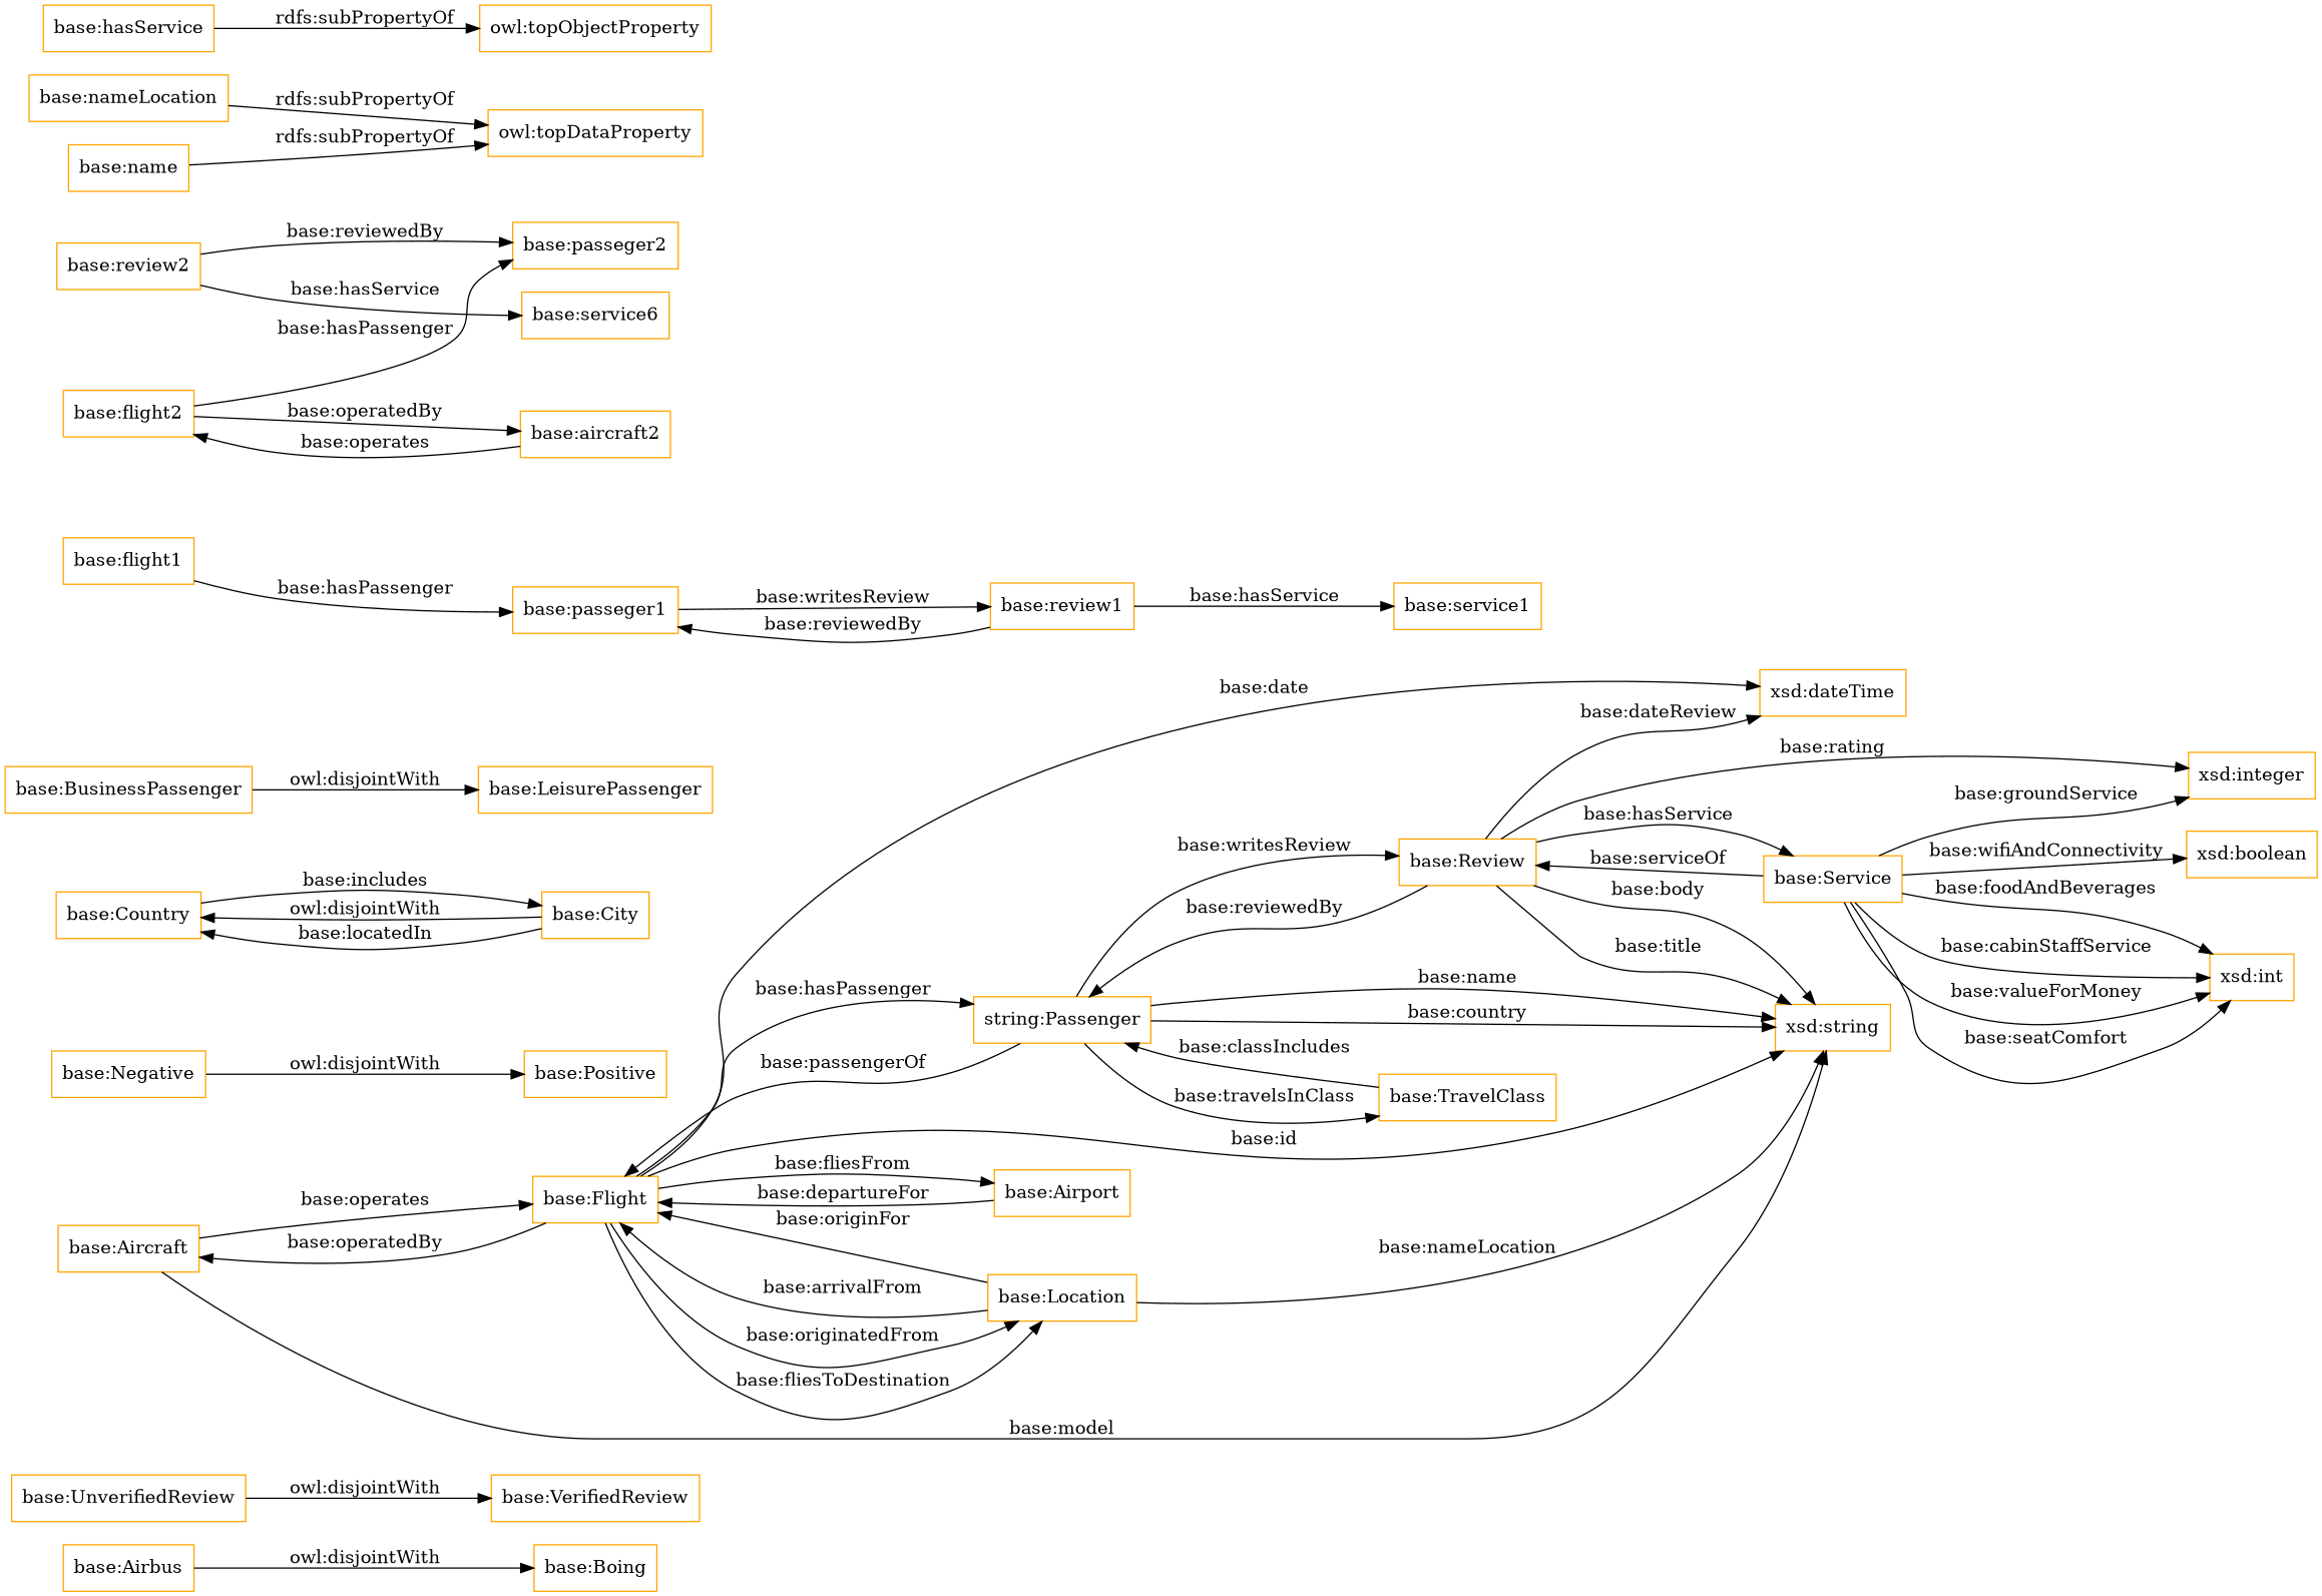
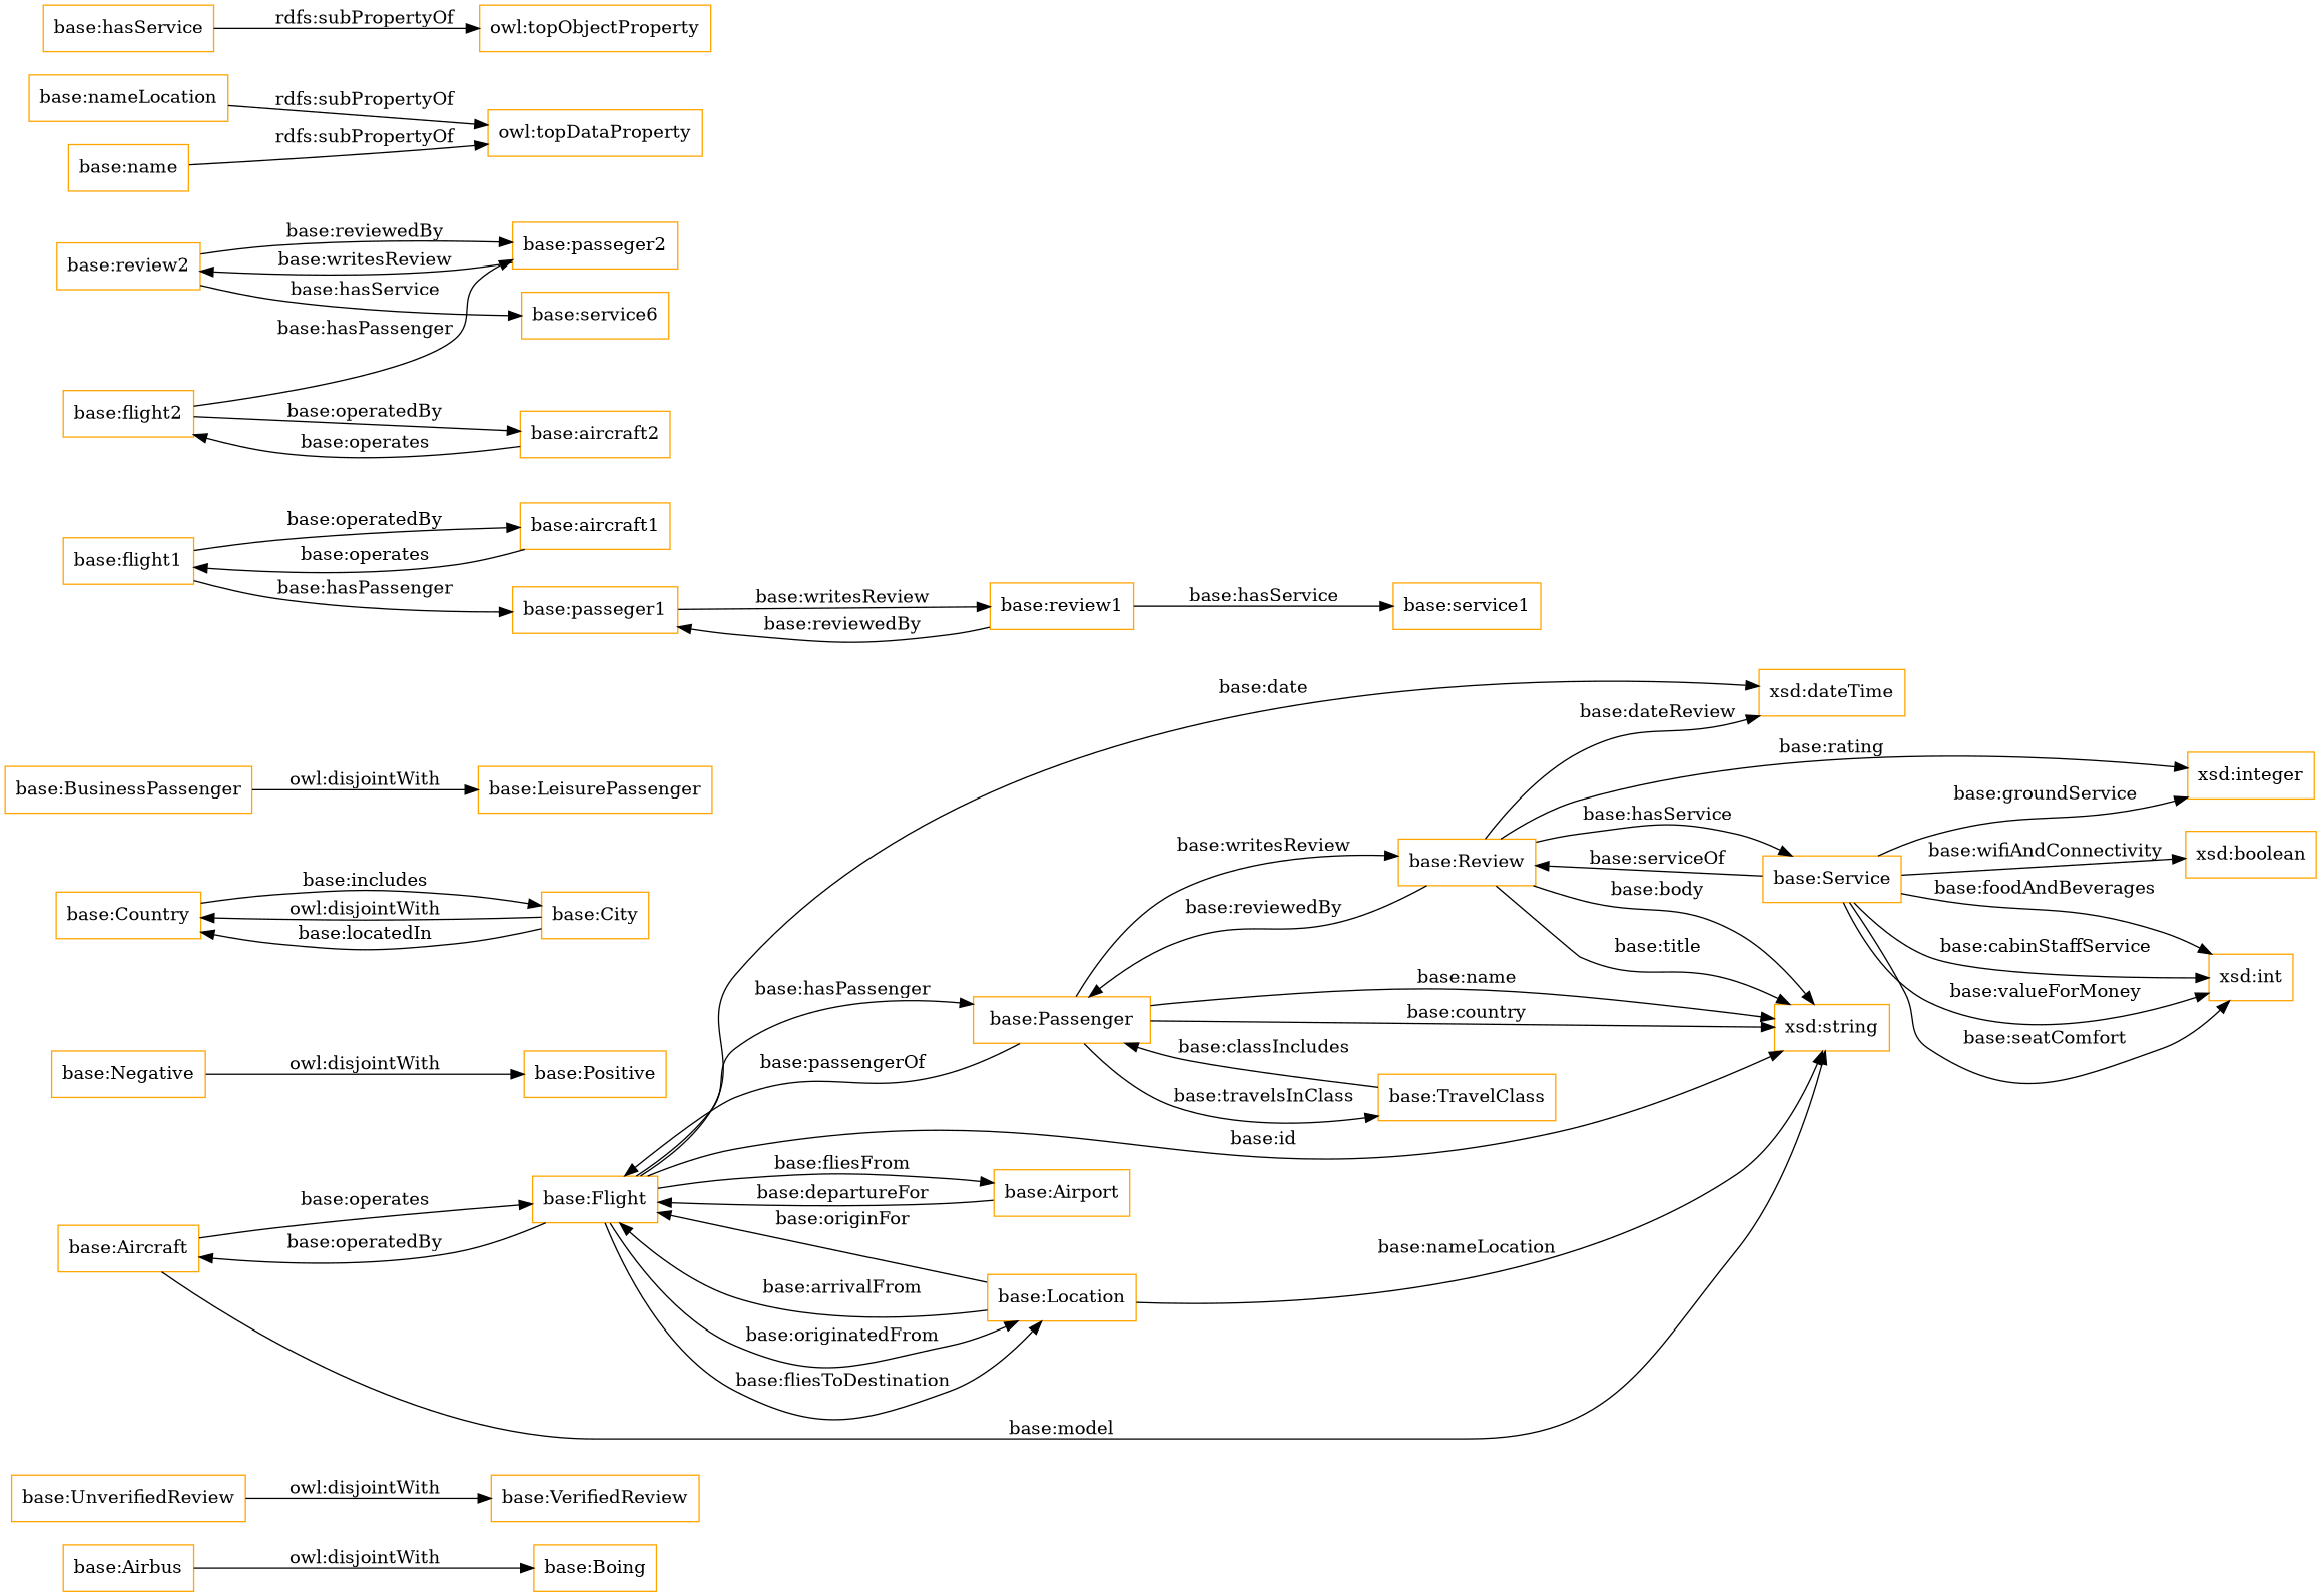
  digraph {
    rankdir=LR
    node [color=orange shape=rectangle]
    "base:Airbus"
    "base:Boing"
    "base:UnverifiedReview"
    "base:VerifiedReview"
    "base:Aircraft"
    "base:Flight"
    "xsd:string"
-   "base:Passenger" [label="string:Passenger"]
+   "base:Passenger"
    "xsd:dateTime"
    "base:Location"
    "base:Airport"
    "base:Negative"
    "base:Positive"
    "base:Review"
    "base:TravelClass"
    "base:Service"
    "xsd:integer"
    "xsd:boolean"
    "xsd:int"
    "base:Country"
    "base:City"
    "base:BusinessPassenger"
    "base:LeisurePassenger"
    "base:flight1"
+   "base:aircraft1"
    "base:passeger1"
    "base:review1"
    "base:service1"
    "base:review2"
    "base:passeger2"
    n31 [label="base:service6"]
    "base:nameLocation"
    "owl:topDataProperty"
    "base:name"
    "base:flight2"
    "base:aircraft2"
    "base:hasService"
    "owl:topObjectProperty"
    "base:Airbus" -> "base:Boing" [label="owl:disjointWith"]
    "base:UnverifiedReview" -> "base:VerifiedReview" [label="owl:disjointWith"]
    "base:Aircraft" -> "base:Flight" [label="base:operates"]
    "base:Aircraft" -> "xsd:string" [label="base:model"]
    "base:Flight" -> "base:Aircraft" [label="base:operatedBy"]
    "base:Flight" -> "xsd:string" [label="base:id"]
    "base:Flight" -> "base:Passenger" [label="base:hasPassenger"]
    "base:Flight" -> "xsd:dateTime" [label="base:date"]
    "base:Flight" -> "base:Location" [label="base:originatedFrom"]
    "base:Flight" -> "base:Location" [label="base:fliesToDestination"]
    "base:Flight" -> "base:Airport" [label="base:fliesFrom"]
    "base:Passenger" -> "base:Flight" [label="base:passengerOf"]
    "base:Passenger" -> "xsd:string" [label="base:country"]
    "base:Passenger" -> "xsd:string" [label="base:name"]
    "base:Passenger" -> "base:Review" [label="base:writesReview"]
    "base:Passenger" -> "base:TravelClass" [label="base:travelsInClass"]
    "base:Location" -> "base:Flight" [label="base:originFor"]
    "base:Location" -> "base:Flight" [label="base:arrivalFrom"]
    "base:Location" -> "xsd:string" [label="base:nameLocation"]
    "base:Airport" -> "base:Flight" [label="base:departureFor"]
    "base:Negative" -> "base:Positive" [label="owl:disjointWith"]
    "base:Review" -> "xsd:string" [label="base:body"]
    "base:Review" -> "xsd:string" [label="base:title"]
    "base:Review" -> "base:Passenger" [label="base:reviewedBy"]
    "base:Review" -> "xsd:dateTime" [label="base:dateReview"]
    "base:Review" -> "base:Service" [label="base:hasService"]
    "base:Review" -> "xsd:integer" [label="base:rating"]
    "base:TravelClass" -> "base:Passenger" [label="base:classIncludes"]
    "base:Service" -> "base:Review" [label="base:serviceOf"]
    "base:Service" -> "xsd:integer" [label="base:groundService"]
    "base:Service" -> "xsd:boolean" [label="base:wifiAndConnectivity"]
    "base:Service" -> "xsd:int" [label="base:foodAndBeverages"]
    "base:Service" -> "xsd:int" [label="base:cabinStaffService"]
    "base:Service" -> "xsd:int" [label="base:valueForMoney"]
    "base:Service" -> "xsd:int" [label="base:seatComfort"]
    "base:Country" -> "base:City" [label="base:includes"]
    "base:City" -> "base:Country" [label="owl:disjointWith"]
    "base:City" -> "base:Country" [label="base:locatedIn"]
    "base:BusinessPassenger" -> "base:LeisurePassenger" [label="owl:disjointWith"]
+   "base:flight1" -> "base:aircraft1" [label="base:operatedBy"]
    "base:flight1" -> "base:passeger1" [label="base:hasPassenger"]
+   "base:aircraft1" -> "base:flight1" [label="base:operates"]
    "base:passeger1" -> "base:review1" [label="base:writesReview"]
    "base:review1" -> "base:passeger1" [label="base:reviewedBy"]
    "base:review1" -> "base:service1" [label="base:hasService"]
    "base:review2" -> "base:passeger2" [label="base:reviewedBy"]
    "base:review2" -> n31 [label="base:hasService"]
+   "base:passeger2" -> "base:review2" [label="base:writesReview"]
    "base:nameLocation" -> "owl:topDataProperty" [label="rdfs:subPropertyOf"]
    "base:name" -> "owl:topDataProperty" [label="rdfs:subPropertyOf"]
    "base:flight2" -> "base:passeger2" [label="base:hasPassenger"]
    "base:flight2" -> "base:aircraft2" [label="base:operatedBy"]
    "base:aircraft2" -> "base:flight2" [label="base:operates"]
    "base:hasService" -> "owl:topObjectProperty" [label="rdfs:subPropertyOf"]
  }
